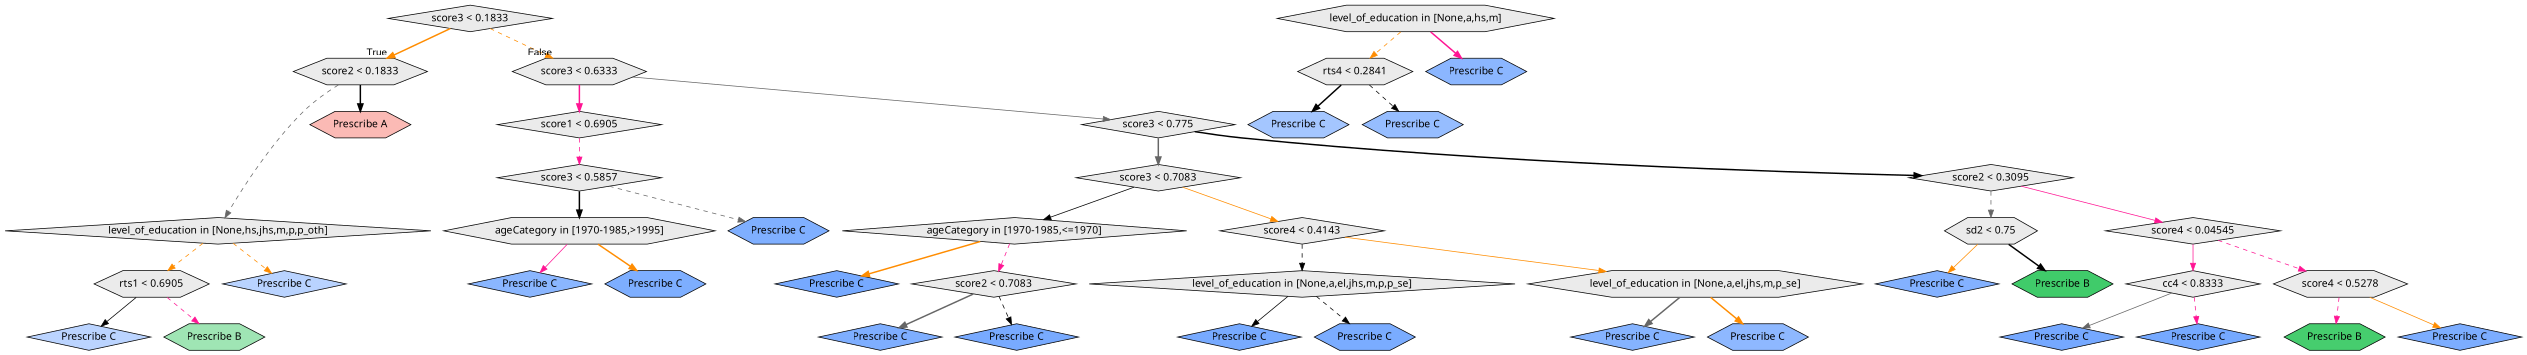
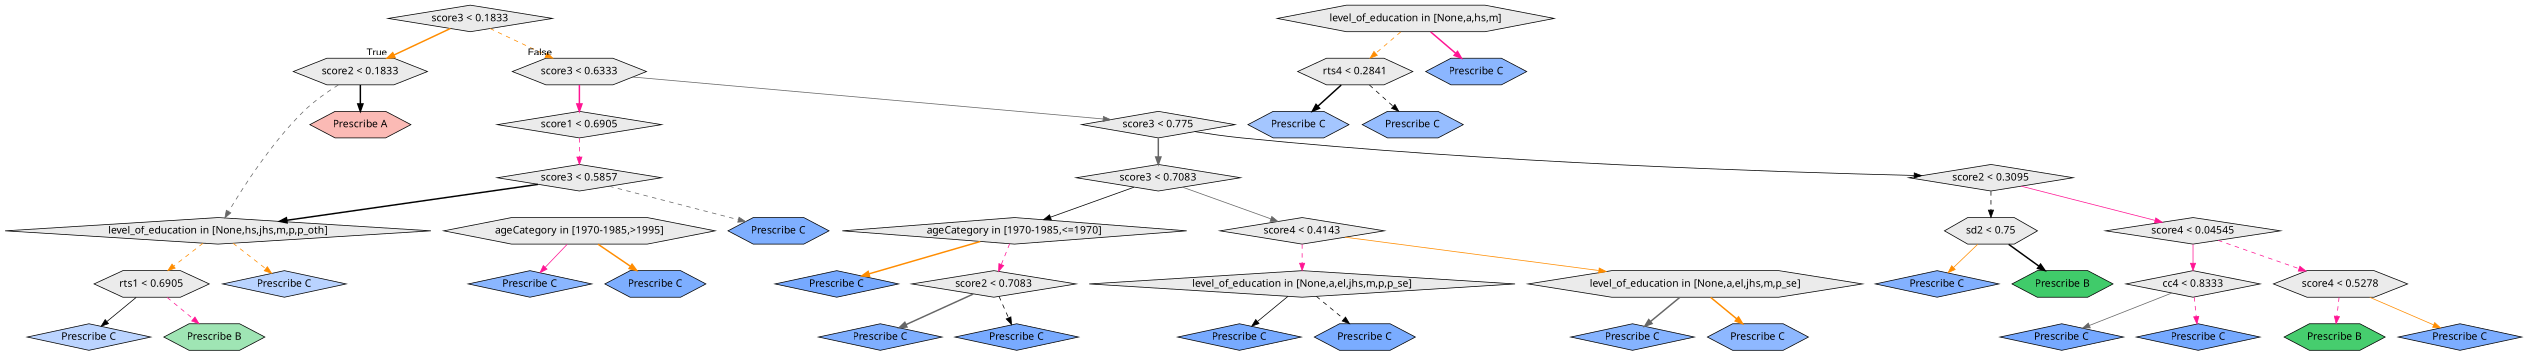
  digraph {
    node [fillcolor="#EBEBEB" fontname="bold arial" shape=diamond style=filled color=black]
    edge [color=black style=dashed]
    n1 [label="score3 &lt; 0.1833" color=""]
    n2 [label="score2 &lt; 0.1833" shape=hexagon color=""]
    n3 [label="score3 &lt; 0.6333" shape=hexagon color=""]
    n4 [label="level_of_education in [None,hs,jhs,m,p,p_oth]" color=""]
    n5 [fillcolor="#F8766D80" label="Prescribe A" shape=hexagon]
    n6 [label="score1 &lt; 0.6905" color=""]
    n7 [label="score3 &lt; 0.775" color=""]
    n8 [label="rts1 &lt; 0.6905" shape=hexagon color=""]
    n9 [fillcolor="#619CFF70" label="Prescribe C"]
    n10 [fillcolor="#619CFF6d" label="Prescribe C"]
    n11 [fillcolor="#00BA3860" label="Prescribe B" shape=hexagon]
    n12 [label="score3 &lt; 0.5857" color=""]
    n13 [label="score3 &lt; 0.7083" color=""]
    n14 [label="score2 &lt; 0.3095" color=""]
    n15 [label="level_of_education in [None,a,hs,m]" shape=hexagon color=""]
    n16 [label="rts4 &lt; 0.2841" shape=hexagon color=""]
    n17 [fillcolor="#619CFFbb" label="Prescribe C" shape=hexagon]
    n18 [label="ageCategory in [1970-1985,&gt;1995]" shape=hexagon color=""]
    n19 [fillcolor="#619CFFce" label="Prescribe C" shape=hexagon]
    n20 [fillcolor="#619CFF93" label="Prescribe C" shape=hexagon]
    n21 [fillcolor="#619CFFa9" label="Prescribe C" shape=hexagon]
    n22 [fillcolor="#619CFFbc" label="Prescribe C"]
    n23 [fillcolor="#619CFFd1" label="Prescribe C" shape=hexagon]
    n24 [label="ageCategory in [1970-1985,&lt;=1970]" color=""]
    n25 [label="score4 &lt; 0.4143" color=""]
    n26 [label="sd2 &lt; 0.75" shape=hexagon color=""]
    n27 [label="score4 &lt; 0.04545" color=""]
    n28 [fillcolor="#619CFFdd" label="Prescribe C"]
    n29 [label="score2 &lt; 0.7083" color=""]
    n30 [label="level_of_education in [None,a,el,jhs,m,p,p_se]" color=""]
    n31 [label="level_of_education in [None,a,el,jhs,m,p_se]" shape=hexagon color=""]
    n32 [fillcolor="#619CFFd0" label="Prescribe C"]
    n33 [fillcolor="#619CFFda" label="Prescribe C"]
    n34 [fillcolor="#619CFFdb" label="Prescribe C"]
    n35 [fillcolor="#619CFFd6" label="Prescribe C" shape=hexagon]
    n36 [fillcolor="#619CFFc4" label="Prescribe C"]
    n37 [fillcolor="#619CFFb6" label="Prescribe C" shape=hexagon]
    n38 [fillcolor="#619CFFc8" label="Prescribe C"]
    n39 [fillcolor="#00BA38bf" label="Prescribe B" shape=hexagon]
    n40 [label="cc4 &lt; 0.8333" color=""]
    n41 [label="score4 &lt; 0.5278" shape=hexagon color=""]
    n42 [fillcolor="#619CFFdf" label="Prescribe C"]
    n43 [fillcolor="#619CFFde" label="Prescribe C"]
    n44 [fillcolor="#00BA38b9" label="Prescribe B" shape=hexagon]
    n45 [fillcolor="#619CFFd3" label="Prescribe C"]
    n1 -> n2 [color=darkorange fontname=arial headlabel=True labelangle=45 labeldistance=2.5 style=bold]
    n1 -> n3 [color=darkorange fontname=arial headlabel=False labelangle=-45 labeldistance=2.5]
    n2 -> n4 [color=gray40]
    n2 -> n5 [style=bold]
    n3 -> n6 [color=deeppink style=bold]
    n3 -> n7 [color=gray40 style=solid]
    n4 -> n8 [color=darkorange]
    n4 -> n9 [color=darkorange]
    n6 -> n12 [color=deeppink]
    n7 -> n13 [color=gray40 style=bold]
-   n7 -> n14 [style=bold]
+   n7 -> n14 [style=solid]
    n8 -> n10 [style=solid]
    n8 -> n11 [color=deeppink]
-   n12 -> n18 [style=bold]
+   n12 -> n4 [style=bold]
    n12 -> n19 [color=gray40]
    n13 -> n24 [style=solid]
-   n13 -> n25 [color=darkorange style=solid]
-   n14 -> n26 [color=gray40]
+   n13 -> n25 [color=gray40 style=solid]
+   n14 -> n26
    n14 -> n27 [color=deeppink style=solid]
    n15 -> n16 [color=darkorange]
    n15 -> n17 [color=deeppink style=bold]
    n16 -> n20 [style=bold]
    n16 -> n21
    n18 -> n22 [color=deeppink style=solid]
    n18 -> n23 [color=darkorange style=bold]
    n24 -> n28 [color=darkorange style=bold]
    n24 -> n29 [color=deeppink]
-   n25 -> n30
+   n25 -> n30 [color=deeppink]
    n25 -> n31 [color=darkorange style=solid]
    n26 -> n38 [color=darkorange style=solid]
    n26 -> n39 [style=bold]
    n27 -> n40 [color=deeppink style=solid]
    n27 -> n41 [color=deeppink]
    n29 -> n32 [color=gray40 style=bold]
    n29 -> n33
    n30 -> n34 [style=solid]
    n30 -> n35
    n31 -> n36 [color=gray40 style=bold]
    n31 -> n37 [color=darkorange style=bold]
    n40 -> n42 [color=gray40 style=solid]
    n40 -> n43 [color=deeppink]
    n41 -> n44 [color=deeppink]
    n41 -> n45 [color=darkorange style=solid]
  }
